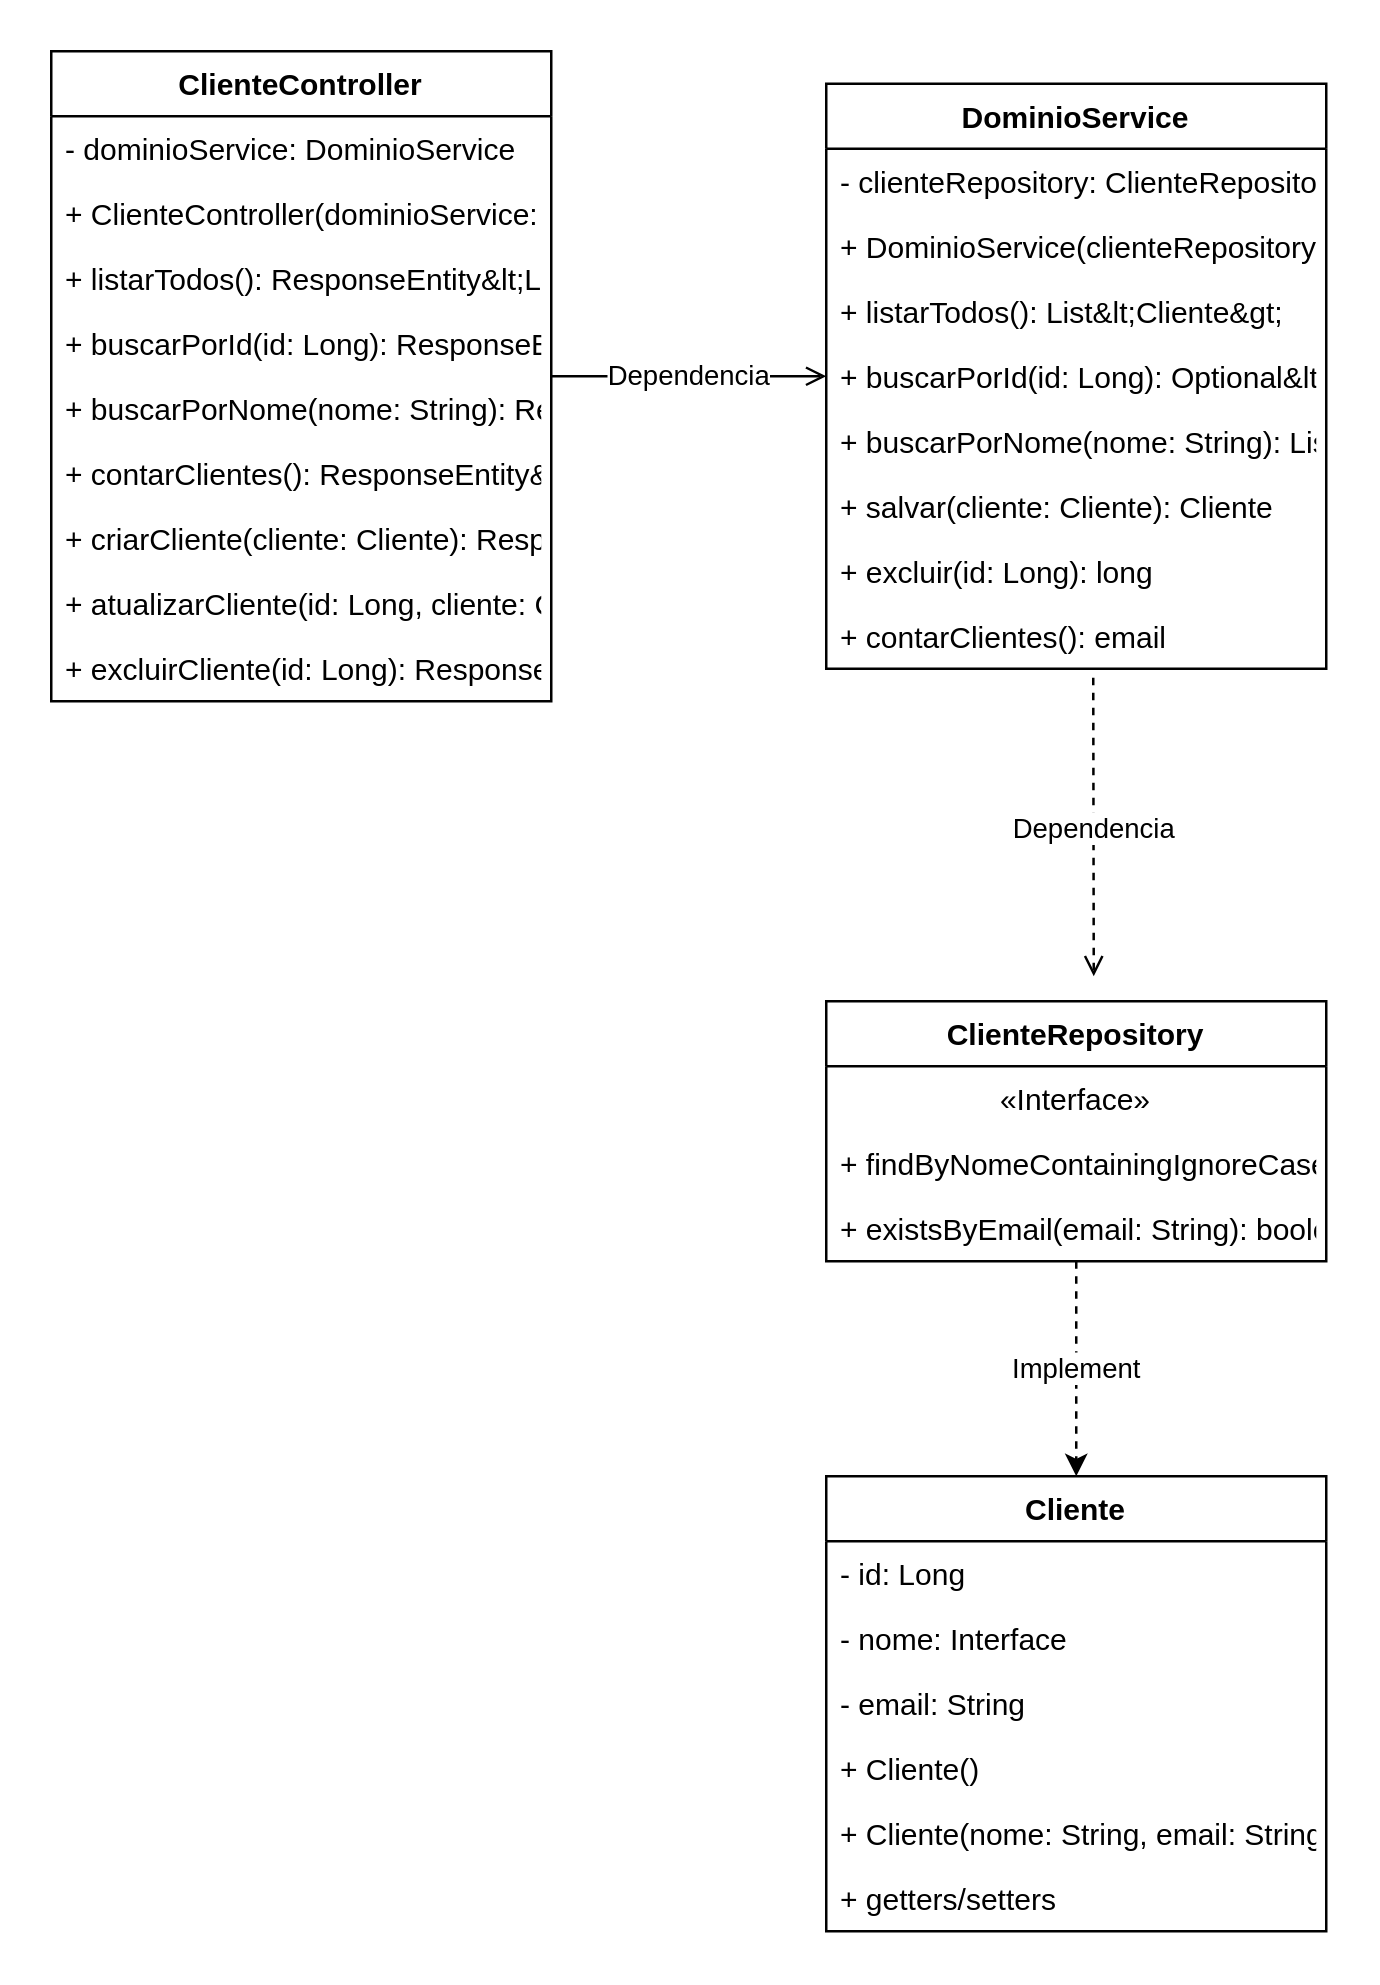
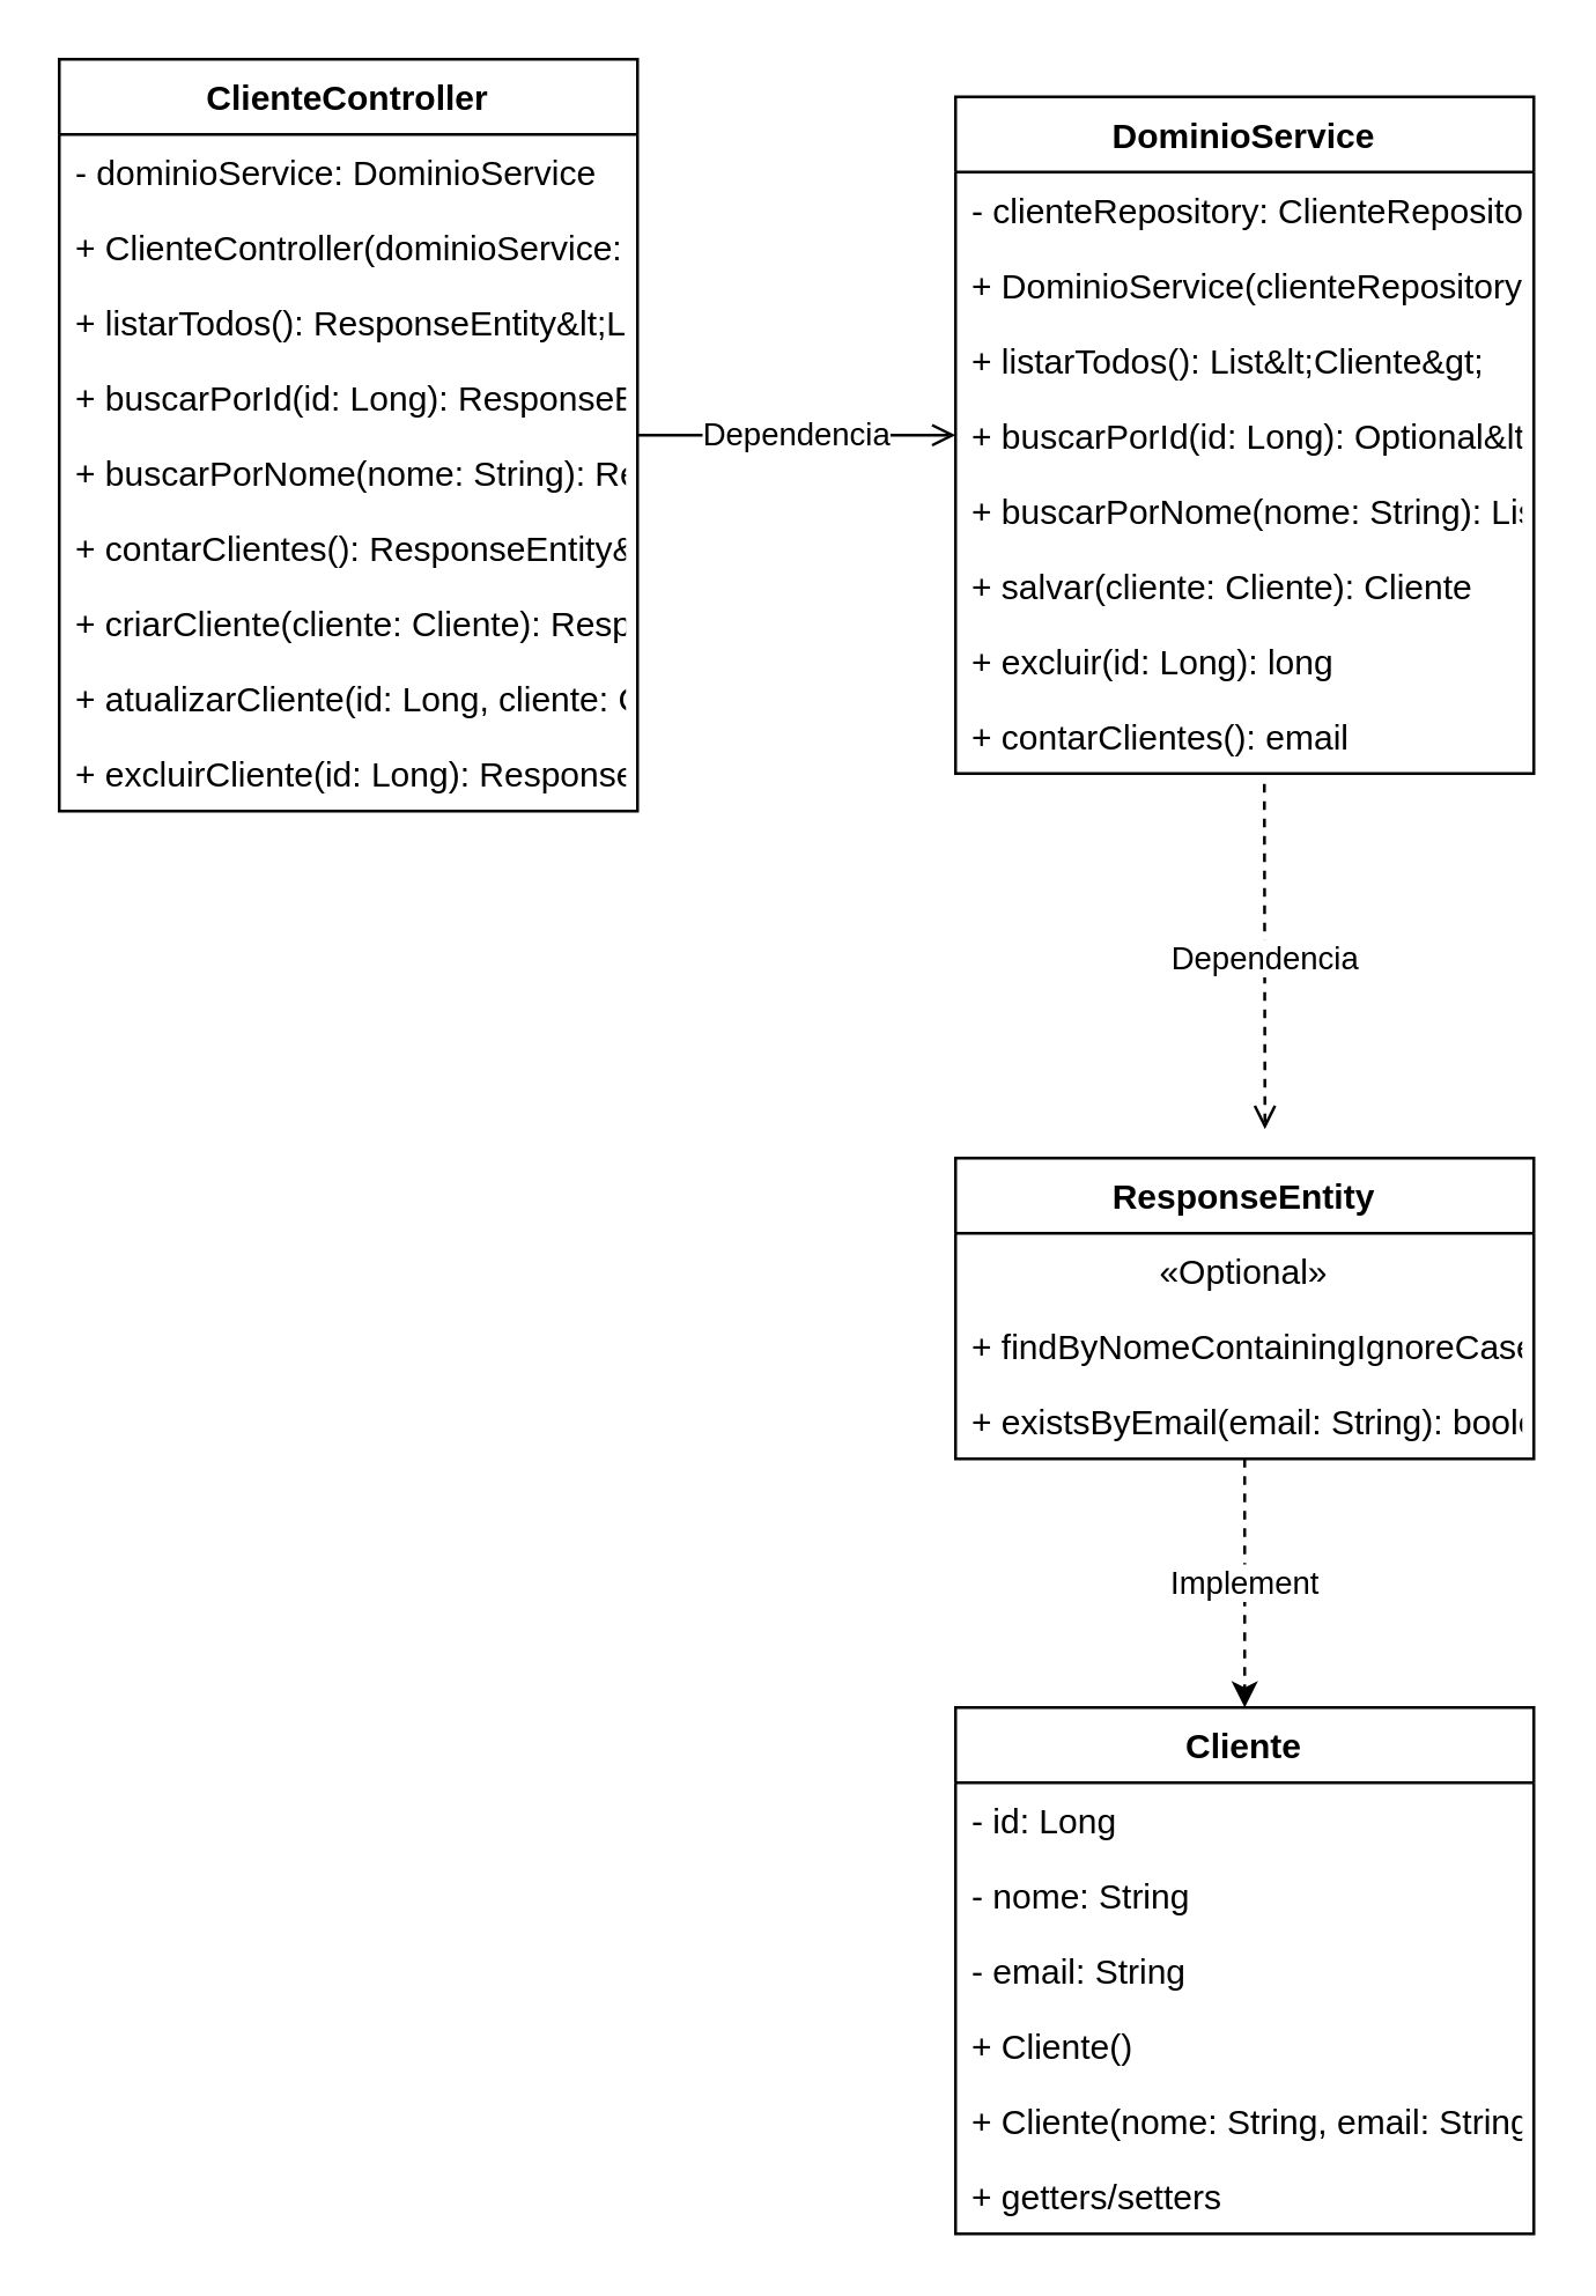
  <mxCell id="0" />
  <mxCell id="1" parent="0" />
  <mxCell id="2" value="ClienteController" style="swimlane;fontStyle=1;align=center;verticalAlign=top;childLayout=stackLayout;horizontal=1;startSize=26;horizontalStack=0;resizeParent=1;resizeParentMax=0;resizeLast=0;collapsible=1;marginBottom=0;whiteSpace=wrap;" vertex="1" parent="1"><mxGeometry x="20" y="20" width="200" height="260" as="geometry" /></mxCell>
  <mxCell id="3" value="- dominioService: DominioService" style="text;strokeColor=none;fillColor=none;align=left;verticalAlign=top;spacingLeft=4;spacingRight=4;overflow=hidden;rotatable=0;points=[[0,0.5],[1,0.5]];portConstraint=eastwest;" vertex="1" parent="2"><mxGeometry y="26" width="200" height="26" as="geometry" /></mxCell>
  <mxCell id="4" value="+ ClienteController(dominioService: DominioService)" style="text;strokeColor=none;fillColor=none;align=left;verticalAlign=top;spacingLeft=4;spacingRight=4;overflow=hidden;rotatable=0;points=[[0,0.5],[1,0.5]];portConstraint=eastwest;" vertex="1" parent="2"><mxGeometry y="52" width="200" height="26" as="geometry" /></mxCell>
  <mxCell id="5" value="+ listarTodos(): ResponseEntity&amp;lt;List&amp;lt;Cliente&amp;gt;&amp;gt;" style="text;strokeColor=none;fillColor=none;align=left;verticalAlign=top;spacingLeft=4;spacingRight=4;overflow=hidden;rotatable=0;points=[[0,0.5],[1,0.5]];portConstraint=eastwest;" vertex="1" parent="2"><mxGeometry y="78" width="200" height="26" as="geometry" /></mxCell>
  <mxCell id="6" value="+ buscarPorId(id: Long): ResponseEntity&amp;lt;Cliente&amp;gt;" style="text;strokeColor=none;fillColor=none;align=left;verticalAlign=top;spacingLeft=4;spacingRight=4;overflow=hidden;rotatable=0;points=[[0,0.5],[1,0.5]];portConstraint=eastwest;" vertex="1" parent="2"><mxGeometry y="104" width="200" height="26" as="geometry" /></mxCell>
  <mxCell id="7" value="+ buscarPorNome(nome: String): ResponseEntity&amp;lt;List&amp;lt;Cliente&amp;gt;&amp;gt;" style="text;strokeColor=none;fillColor=none;align=left;verticalAlign=top;spacingLeft=4;spacingRight=4;overflow=hidden;rotatable=0;points=[[0,0.5],[1,0.5]];portConstraint=eastwest;" vertex="1" parent="2"><mxGeometry y="130" width="200" height="26" as="geometry" /></mxCell>
  <mxCell id="8" value="+ contarClientes(): ResponseEntity&amp;lt;Long&amp;gt;" style="text;strokeColor=none;fillColor=none;align=left;verticalAlign=top;spacingLeft=4;spacingRight=4;overflow=hidden;rotatable=0;points=[[0,0.5],[1,0.5]];portConstraint=eastwest;" vertex="1" parent="2"><mxGeometry y="156" width="200" height="26" as="geometry" /></mxCell>
  <mxCell id="9" value="+ criarCliente(cliente: Cliente): ResponseEntity&amp;lt;Cliente&amp;gt;" style="text;strokeColor=none;fillColor=none;align=left;verticalAlign=top;spacingLeft=4;spacingRight=4;overflow=hidden;rotatable=0;points=[[0,0.5],[1,0.5]];portConstraint=eastwest;" vertex="1" parent="2"><mxGeometry y="182" width="200" height="26" as="geometry" /></mxCell>
  <mxCell id="10" value="+ atualizarCliente(id: Long, cliente: Cliente): ResponseEntity&amp;lt;Cliente&amp;gt;" style="text;strokeColor=none;fillColor=none;align=left;verticalAlign=top;spacingLeft=4;spacingRight=4;overflow=hidden;rotatable=0;points=[[0,0.5],[1,0.5]];portConstraint=eastwest;" vertex="1" parent="2"><mxGeometry y="208" width="200" height="26" as="geometry" /></mxCell>
  <mxCell id="11" value="+ excluirCliente(id: Long): ResponseEntity&amp;lt;Void&amp;gt;" style="text;strokeColor=none;fillColor=none;align=left;verticalAlign=top;spacingLeft=4;spacingRight=4;overflow=hidden;rotatable=0;points=[[0,0.5],[1,0.5]];portConstraint=eastwest;" vertex="1" parent="2"><mxGeometry y="234" width="200" height="26" as="geometry" /></mxCell>
  <mxCell id="12" value="DominioService" style="swimlane;fontStyle=1;align=center;verticalAlign=top;childLayout=stackLayout;horizontal=1;startSize=26;horizontalStack=0;resizeParent=1;resizeParentMax=0;resizeLast=0;collapsible=1;marginBottom=0;whiteSpace=wrap;" vertex="1" parent="1"><mxGeometry x="330" y="33" width="200" height="234" as="geometry" /></mxCell>
  <mxCell id="13" value="- clienteRepository: ClienteRepository" style="text;strokeColor=none;fillColor=none;align=left;verticalAlign=top;spacingLeft=4;spacingRight=4;overflow=hidden;rotatable=0;points=[[0,0.5],[1,0.5]];portConstraint=eastwest;" vertex="1" parent="12"><mxGeometry y="26" width="200" height="26" as="geometry" /></mxCell>
  <mxCell id="14" value="+ DominioService(clienteRepository: ClienteRepository)" style="text;strokeColor=none;fillColor=none;align=left;verticalAlign=top;spacingLeft=4;spacingRight=4;overflow=hidden;rotatable=0;points=[[0,0.5],[1,0.5]];portConstraint=eastwest;" vertex="1" parent="12"><mxGeometry y="52" width="200" height="26" as="geometry" /></mxCell>
  <mxCell id="15" value="+ listarTodos(): List&amp;lt;Cliente&amp;gt;" style="text;strokeColor=none;fillColor=none;align=left;verticalAlign=top;spacingLeft=4;spacingRight=4;overflow=hidden;rotatable=0;points=[[0,0.5],[1,0.5]];portConstraint=eastwest;" vertex="1" parent="12"><mxGeometry y="78" width="200" height="26" as="geometry" /></mxCell>
  <mxCell id="16" value="+ buscarPorId(id: Long): Optional&amp;lt;Cliente&amp;gt;" style="text;strokeColor=none;fillColor=none;align=left;verticalAlign=top;spacingLeft=4;spacingRight=4;overflow=hidden;rotatable=0;points=[[0,0.5],[1,0.5]];portConstraint=eastwest;" vertex="1" parent="12"><mxGeometry y="104" width="200" height="26" as="geometry" /></mxCell>
  <mxCell id="17" value="+ buscarPorNome(nome: String): List&amp;lt;Cliente&amp;gt;" style="text;strokeColor=none;fillColor=none;align=left;verticalAlign=top;spacingLeft=4;spacingRight=4;overflow=hidden;rotatable=0;points=[[0,0.5],[1,0.5]];portConstraint=eastwest;" vertex="1" parent="12"><mxGeometry y="130" width="200" height="26" as="geometry" /></mxCell>
  <mxCell id="18" value="+ salvar(cliente: Cliente): Cliente" style="text;strokeColor=none;fillColor=none;align=left;verticalAlign=top;spacingLeft=4;spacingRight=4;overflow=hidden;rotatable=0;points=[[0,0.5],[1,0.5]];portConstraint=eastwest;" vertex="1" parent="12"><mxGeometry y="156" width="200" height="26" as="geometry" /></mxCell>
  <mxCell id="19" value="+ excluir(id: Long): long" style="text;strokeColor=none;fillColor=none;align=left;verticalAlign=top;spacingLeft=4;spacingRight=4;overflow=hidden;rotatable=0;points=[[0,0.5],[1,0.5]];portConstraint=eastwest;" vertex="1" parent="12"><mxGeometry y="182" width="200" height="26" as="geometry" /></mxCell>
  <mxCell id="20" value="+ contarClientes(): email" style="text;strokeColor=none;fillColor=none;align=left;verticalAlign=top;spacingLeft=4;spacingRight=4;overflow=hidden;rotatable=0;points=[[0,0.5],[1,0.5]];portConstraint=eastwest;" vertex="1" parent="12"><mxGeometry y="208" width="200" height="26" as="geometry" /></mxCell>
- <mxCell id="21" value="ClienteRepository" style="swimlane;fontStyle=1;align=center;verticalAlign=top;childLayout=stackLayout;horizontal=1;startSize=26;horizontalStack=0;resizeParent=1;resizeParentMax=0;resizeLast=0;collapsible=1;marginBottom=0;whiteSpace=wrap;" vertex="1" parent="1"><mxGeometry x="330" y="400" width="200" height="104" as="geometry" /></mxCell>
- <mxCell id="22" value="«Interface»" style="text;strokeColor=none;fillColor=none;align=center;verticalAlign=top;spacingLeft=4;spacingRight=4;overflow=hidden;rotatable=0;points=[[0,0.5],[1,0.5]];portConstraint=eastwest;" vertex="1" parent="21"><mxGeometry y="26" width="200" height="26" as="geometry" /></mxCell>
+ <mxCell id="21" value="ResponseEntity" style="swimlane;fontStyle=1;align=center;verticalAlign=top;childLayout=stackLayout;horizontal=1;startSize=26;horizontalStack=0;resizeParent=1;resizeParentMax=0;resizeLast=0;collapsible=1;marginBottom=0;whiteSpace=wrap;" vertex="1" parent="1"><mxGeometry x="330" y="400" width="200" height="104" as="geometry" /></mxCell>
+ <mxCell id="22" value="«Optional»" style="text;strokeColor=none;fillColor=none;align=center;verticalAlign=top;spacingLeft=4;spacingRight=4;overflow=hidden;rotatable=0;points=[[0,0.5],[1,0.5]];portConstraint=eastwest;" vertex="1" parent="21"><mxGeometry y="26" width="200" height="26" as="geometry" /></mxCell>
  <mxCell id="23" value="+ findByNomeContainingIgnoreCase(nome: String): List&amp;lt;Cliente&amp;gt;" style="text;strokeColor=none;fillColor=none;align=left;verticalAlign=top;spacingLeft=4;spacingRight=4;overflow=hidden;rotatable=0;points=[[0,0.5],[1,0.5]];portConstraint=eastwest;" vertex="1" parent="21"><mxGeometry y="52" width="200" height="26" as="geometry" /></mxCell>
  <mxCell id="24" value="+ existsByEmail(email: String): boolean" style="text;strokeColor=none;fillColor=none;align=left;verticalAlign=top;spacingLeft=4;spacingRight=4;overflow=hidden;rotatable=0;points=[[0,0.5],[1,0.5]];portConstraint=eastwest;" vertex="1" parent="21"><mxGeometry y="78" width="200" height="26" as="geometry" /></mxCell>
  <mxCell id="25" value="Cliente" style="swimlane;fontStyle=1;align=center;verticalAlign=top;childLayout=stackLayout;horizontal=1;startSize=26;horizontalStack=0;resizeParent=1;resizeParentMax=0;resizeLast=0;collapsible=1;marginBottom=0;whiteSpace=wrap;" vertex="1" parent="1"><mxGeometry x="330" y="590" width="200" height="182" as="geometry" /></mxCell>
  <mxCell id="26" value="- id: Long" style="text;strokeColor=none;fillColor=none;align=left;verticalAlign=top;spacingLeft=4;spacingRight=4;overflow=hidden;rotatable=0;points=[[0,0.5],[1,0.5]];portConstraint=eastwest;" vertex="1" parent="25"><mxGeometry y="26" width="200" height="26" as="geometry" /></mxCell>
- <mxCell id="27" value="- nome: Interface" style="text;strokeColor=none;fillColor=none;align=left;verticalAlign=top;spacingLeft=4;spacingRight=4;overflow=hidden;rotatable=0;points=[[0,0.5],[1,0.5]];portConstraint=eastwest;" vertex="1" parent="25"><mxGeometry y="52" width="200" height="26" as="geometry" /></mxCell>
+ <mxCell id="27" value="- nome: String" style="text;strokeColor=none;fillColor=none;align=left;verticalAlign=top;spacingLeft=4;spacingRight=4;overflow=hidden;rotatable=0;points=[[0,0.5],[1,0.5]];portConstraint=eastwest;" vertex="1" parent="25"><mxGeometry y="52" width="200" height="26" as="geometry" /></mxCell>
  <mxCell id="28" value="- email: String" style="text;strokeColor=none;fillColor=none;align=left;verticalAlign=top;spacingLeft=4;spacingRight=4;overflow=hidden;rotatable=0;points=[[0,0.5],[1,0.5]];portConstraint=eastwest;" vertex="1" parent="25"><mxGeometry y="78" width="200" height="26" as="geometry" /></mxCell>
  <mxCell id="29" value="+ Cliente()" style="text;strokeColor=none;fillColor=none;align=left;verticalAlign=top;spacingLeft=4;spacingRight=4;overflow=hidden;rotatable=0;points=[[0,0.5],[1,0.5]];portConstraint=eastwest;" vertex="1" parent="25"><mxGeometry y="104" width="200" height="26" as="geometry" /></mxCell>
  <mxCell id="30" value="+ Cliente(nome: String, email: String)" style="text;strokeColor=none;fillColor=none;align=left;verticalAlign=top;spacingLeft=4;spacingRight=4;overflow=hidden;rotatable=0;points=[[0,0.5],[1,0.5]];portConstraint=eastwest;" vertex="1" parent="25"><mxGeometry y="130" width="200" height="26" as="geometry" /></mxCell>
  <mxCell id="31" value="+ getters/setters" style="text;strokeColor=none;fillColor=none;align=left;verticalAlign=top;spacingLeft=4;spacingRight=4;overflow=hidden;rotatable=0;points=[[0,0.5],[1,0.5]];portConstraint=eastwest;" vertex="1" parent="25"><mxGeometry y="156" width="200" height="26" as="geometry" /></mxCell>
  <mxCell id="32" value="Dependencia" style="endArrow=open;dashed=0;html=1;exitX=1;exitY=0.5;exitDx=0;exitDy=0;entryX=0;entryY=0.5;entryDx=0;entryDy=0;" edge="1" parent="1" source="2" target="12"><mxGeometry width="50" height="50" relative="1" as="geometry"><mxPoint x="420" y="210" as="sourcePoint" /><mxPoint x="470" y="160" as="targetPoint" /></mxGeometry></mxCell>
  <mxCell id="33" value="Dependencia" style="endArrow=open;dashed=1;html=1;exitX=0.534;exitY=1.138;exitDx=0;exitDy=0;exitPerimeter=0;" edge="1" parent="1" source="20"><mxGeometry width="50" height="50" relative="1" as="geometry"><mxPoint x="531.4" y="200.588" as="sourcePoint" /><mxPoint x="437" y="390" as="targetPoint" /><Array as="points" /></mxGeometry></mxCell>
  <mxCell id="34" value="Implement" style="endArrow=classic;html=1;exitX=0.5;exitY=1;exitDx=0;exitDy=0;entryX=0.5;entryY=0;entryDx=0;entryDy=0;dashed=1;" edge="1" parent="1" source="21" target="25"><mxGeometry width="50" height="50" relative="1" as="geometry"><mxPoint x="620" y="434" as="sourcePoint" /><mxPoint x="670" y="384" as="targetPoint" /></mxGeometry></mxCell>
